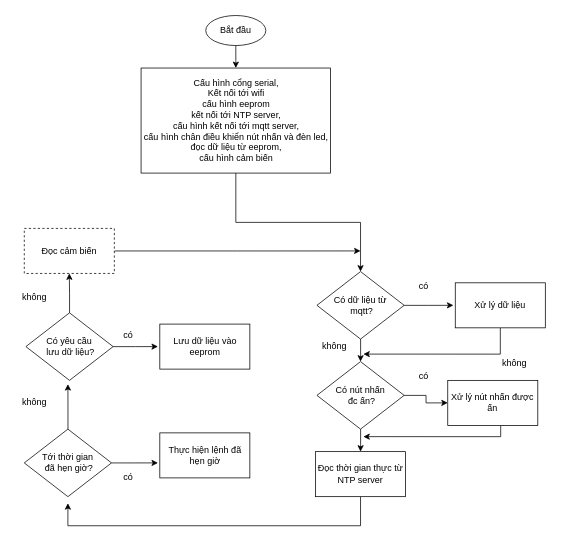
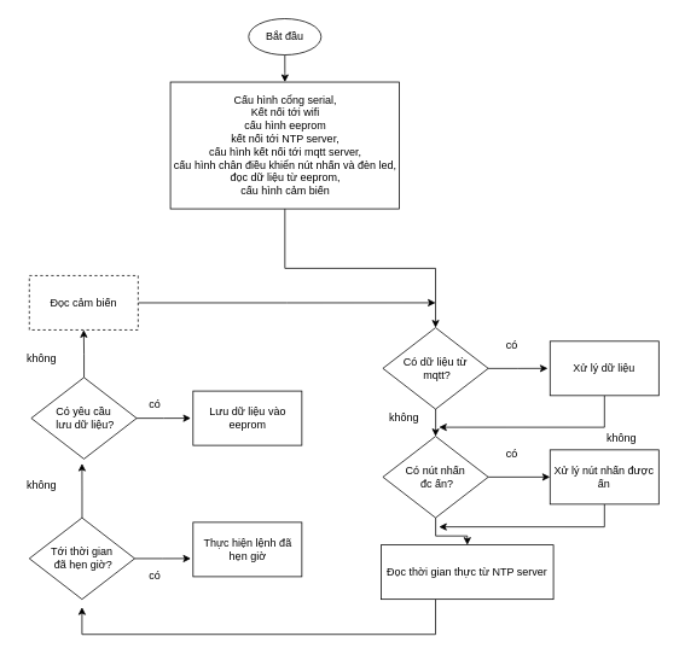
  <mxCell id="0" />
  <mxCell id="1" parent="0" />
  <mxCell id="2" style="edgeStyle=orthogonalEdgeStyle;rounded=0;orthogonalLoop=1;jettySize=auto;html=1;" edge="1" parent="1" source="3" target="5"><mxGeometry relative="1" as="geometry" /></mxCell>
  <mxCell id="3" value="Bắt đầu" style="ellipse;whiteSpace=wrap;html=1;" vertex="1" parent="1"><mxGeometry x="273.76" y="20" width="80" height="40" as="geometry" /></mxCell>
  <mxCell id="4" style="edgeStyle=orthogonalEdgeStyle;rounded=0;orthogonalLoop=1;jettySize=auto;html=1;entryX=0.5;entryY=0;entryDx=0;entryDy=0;" edge="1" parent="1" source="5" target="8"><mxGeometry relative="1" as="geometry" /></mxCell>
  <mxCell id="5" value="Cấu hình cổng serial,&lt;br&gt;Kết nối tới wifi&lt;br&gt;cấu hình eeprom&lt;br&gt;kết nối tới NTP server,&lt;br&gt;cấu hình kết nối tới mqtt server,&lt;br&gt;cấu hình chân điều khiển nút nhấn và đèn led,&lt;br&gt;đọc dữ liệu từ eeprom,&lt;br&gt;cấu hình cảm biến" style="rounded=0;whiteSpace=wrap;html=1;" vertex="1" parent="1"><mxGeometry x="187.51" y="90" width="252.5" height="140" as="geometry" /></mxCell>
  <mxCell id="6" style="edgeStyle=orthogonalEdgeStyle;rounded=0;orthogonalLoop=1;jettySize=auto;html=1;" edge="1" parent="1" source="8"><mxGeometry relative="1" as="geometry"><mxPoint x="603.75" y="406.25" as="targetPoint" /></mxGeometry></mxCell>
  <mxCell id="7" style="edgeStyle=orthogonalEdgeStyle;rounded=0;orthogonalLoop=1;jettySize=auto;html=1;entryX=0.5;entryY=0;entryDx=0;entryDy=0;" edge="1" parent="1" source="8" target="13"><mxGeometry relative="1" as="geometry" /></mxCell>
  <mxCell id="8" value="Có dữ liệu từ&lt;br&gt;&amp;nbsp;mqtt?" style="rhombus;whiteSpace=wrap;html=1;" vertex="1" parent="1"><mxGeometry x="421.88" y="361.25" width="116.25" height="90" as="geometry" /></mxCell>
  <mxCell id="9" style="edgeStyle=orthogonalEdgeStyle;rounded=0;orthogonalLoop=1;jettySize=auto;html=1;" edge="1" parent="1" source="10"><mxGeometry relative="1" as="geometry"><mxPoint x="483.75" y="471.25" as="targetPoint" /><Array as="points"><mxPoint x="666.75" y="471.25" /></Array></mxGeometry></mxCell>
  <mxCell id="10" value="Xử lý dữ liệu" style="rounded=0;whiteSpace=wrap;html=1;" vertex="1" parent="1"><mxGeometry x="606.25" y="376.25" width="120" height="60" as="geometry" /></mxCell>
  <mxCell id="11" style="edgeStyle=orthogonalEdgeStyle;rounded=0;orthogonalLoop=1;jettySize=auto;html=1;" edge="1" parent="1" source="13" target="21"><mxGeometry relative="1" as="geometry" /></mxCell>
  <mxCell id="12" style="edgeStyle=orthogonalEdgeStyle;rounded=0;orthogonalLoop=1;jettySize=auto;html=1;entryX=0;entryY=0.5;entryDx=0;entryDy=0;" edge="1" parent="1" source="13" target="15"><mxGeometry relative="1" as="geometry" /></mxCell>
  <mxCell id="13" value="Có nút nhấn&lt;br&gt;&amp;nbsp;đc ấn?" style="rhombus;whiteSpace=wrap;html=1;" vertex="1" parent="1"><mxGeometry x="421.88" y="481.25" width="116.25" height="90" as="geometry" /></mxCell>
  <mxCell id="14" style="edgeStyle=orthogonalEdgeStyle;rounded=0;orthogonalLoop=1;jettySize=auto;html=1;" edge="1" parent="1" source="15"><mxGeometry relative="1" as="geometry"><mxPoint x="483.75" y="581.25" as="targetPoint" /><Array as="points"><mxPoint x="666.75" y="581.25" /><mxPoint x="483.75" y="581.25" /></Array></mxGeometry></mxCell>
- <mxCell id="15" value="Xử lý nút nhấn được ấn" style="rounded=0;whiteSpace=wrap;html=1;" vertex="1" parent="1"><mxGeometry x="596.25" y="506.25" width="120" height="60" as="geometry" /></mxCell>
+ <mxCell id="15" value="Xử lý nút nhấn được ấn" style="rounded=0;whiteSpace=wrap;html=1;" vertex="1" parent="1"><mxGeometry x="606.25" y="496.25" width="120" height="60" as="geometry" /></mxCell>
  <mxCell id="16" style="edgeStyle=orthogonalEdgeStyle;rounded=0;orthogonalLoop=1;jettySize=auto;html=1;" edge="1" parent="1" source="18"><mxGeometry relative="1" as="geometry"><mxPoint x="210" y="616.25" as="targetPoint" /></mxGeometry></mxCell>
  <mxCell id="17" style="edgeStyle=orthogonalEdgeStyle;rounded=0;orthogonalLoop=1;jettySize=auto;html=1;" edge="1" parent="1" source="18"><mxGeometry relative="1" as="geometry"><mxPoint x="90.005" y="511.25" as="targetPoint" /></mxGeometry></mxCell>
  <mxCell id="18" value="Tới thời gian&lt;br&gt;&amp;nbsp;đã hẹn giờ?" style="rhombus;whiteSpace=wrap;html=1;" vertex="1" parent="1"><mxGeometry x="31.88" y="571.25" width="116.25" height="90" as="geometry" /></mxCell>
  <mxCell id="19" value="Thực hiện lệnh đã hẹn giờ" style="rounded=0;whiteSpace=wrap;html=1;" vertex="1" parent="1"><mxGeometry x="212.5" y="576.25" width="120" height="60" as="geometry" /></mxCell>
  <mxCell id="20" style="edgeStyle=orthogonalEdgeStyle;rounded=0;orthogonalLoop=1;jettySize=auto;html=1;" edge="1" parent="1" source="21"><mxGeometry relative="1" as="geometry"><mxPoint x="90" y="670" as="targetPoint" /><Array as="points"><mxPoint x="480" y="700" /><mxPoint x="90" y="700" /></Array></mxGeometry></mxCell>
- <mxCell id="21" value="Đọc thời gian thực từ NTP server" style="rounded=0;whiteSpace=wrap;html=1;" vertex="1" parent="1"><mxGeometry x="420" y="601.25" width="120" height="60" as="geometry" /></mxCell>
+ <mxCell id="21" value="Đọc thời gian thực từ NTP server" style="rounded=0;whiteSpace=wrap;html=1;" vertex="1" parent="1"><mxGeometry x="420" y="601.25" width="190" height="60" as="geometry" /></mxCell>
  <mxCell id="22" style="edgeStyle=orthogonalEdgeStyle;rounded=0;orthogonalLoop=1;jettySize=auto;html=1;" edge="1" parent="1" source="24"><mxGeometry relative="1" as="geometry"><mxPoint x="210" y="461.25" as="targetPoint" /></mxGeometry></mxCell>
  <mxCell id="23" style="edgeStyle=orthogonalEdgeStyle;rounded=0;orthogonalLoop=1;jettySize=auto;html=1;entryX=0.5;entryY=1;entryDx=0;entryDy=0;" edge="1" parent="1" source="24" target="27"><mxGeometry relative="1" as="geometry" /></mxCell>
  <mxCell id="24" value="Có yêu cầu&lt;br&gt;&amp;nbsp;lưu dữ liệu?" style="rhombus;whiteSpace=wrap;html=1;" vertex="1" parent="1"><mxGeometry x="34" y="416.25" width="116.25" height="90" as="geometry" /></mxCell>
  <mxCell id="25" value="Lưu dữ liệu vào eeprom" style="rounded=0;whiteSpace=wrap;html=1;" vertex="1" parent="1"><mxGeometry x="212.5" y="431.25" width="120" height="60" as="geometry" /></mxCell>
  <mxCell id="26" style="edgeStyle=orthogonalEdgeStyle;rounded=0;orthogonalLoop=1;jettySize=auto;html=1;" edge="1" parent="1" source="27"><mxGeometry relative="1" as="geometry"><mxPoint x="480" y="333.75" as="targetPoint" /></mxGeometry></mxCell>
  <mxCell id="27" value="Đọc cảm biến" style="rounded=0;whiteSpace=wrap;html=1;dashed=1;" vertex="1" parent="1"><mxGeometry x="31.88" y="303.75" width="120" height="60" as="geometry" /></mxCell>
  <mxCell id="28" value="có" style="text;html=1;align=center;verticalAlign=middle;resizable=0;points=[];autosize=1;strokeColor=none;" vertex="1" parent="1"><mxGeometry x="548.75" y="371.25" width="30" height="20" as="geometry" /></mxCell>
  <mxCell id="29" value="không" style="text;html=1;align=center;verticalAlign=middle;resizable=0;points=[];autosize=1;strokeColor=none;" vertex="1" parent="1"><mxGeometry x="420" y="451.25" width="50" height="20" as="geometry" /></mxCell>
  <mxCell id="30" value="&lt;div style=&quot;color: rgb(212, 212, 212); background-color: rgb(30, 30, 30); font-family: consolas, &amp;quot;courier new&amp;quot;, monospace; font-weight: normal; font-size: 14px; line-height: 19px;&quot;&gt;&lt;br&gt;&lt;/div&gt;" style="text;whiteSpace=wrap;html=1;" vertex="1" parent="1"><mxGeometry x="553.75" y="511.25" width="30" height="30" as="geometry" /></mxCell>
  <mxCell id="31" value="có" style="text;html=1;align=center;verticalAlign=middle;resizable=0;points=[];autosize=1;strokeColor=none;" vertex="1" parent="1"><mxGeometry x="548.75" y="491.25" width="30" height="20" as="geometry" /></mxCell>
  <mxCell id="32" value="có" style="text;html=1;align=center;verticalAlign=middle;resizable=0;points=[];autosize=1;strokeColor=none;" vertex="1" parent="1"><mxGeometry x="155" y="626.25" width="30" height="20" as="geometry" /></mxCell>
  <mxCell id="33" value="có" style="text;html=1;align=center;verticalAlign=middle;resizable=0;points=[];autosize=1;strokeColor=none;" vertex="1" parent="1"><mxGeometry x="155" y="436.25" width="30" height="20" as="geometry" /></mxCell>
  <mxCell id="34" value="không" style="text;html=1;align=center;verticalAlign=middle;resizable=0;points=[];autosize=1;strokeColor=none;" vertex="1" parent="1"><mxGeometry x="660" y="472.5" width="50" height="20" as="geometry" /></mxCell>
  <mxCell id="35" value="không" style="text;html=1;align=center;verticalAlign=middle;resizable=0;points=[];autosize=1;strokeColor=none;" vertex="1" parent="1"><mxGeometry x="20" y="386.25" width="50" height="20" as="geometry" /></mxCell>
  <mxCell id="36" value="không" style="text;html=1;align=center;verticalAlign=middle;resizable=0;points=[];autosize=1;strokeColor=none;" vertex="1" parent="1"><mxGeometry x="20" y="526.25" width="50" height="20" as="geometry" /></mxCell>
